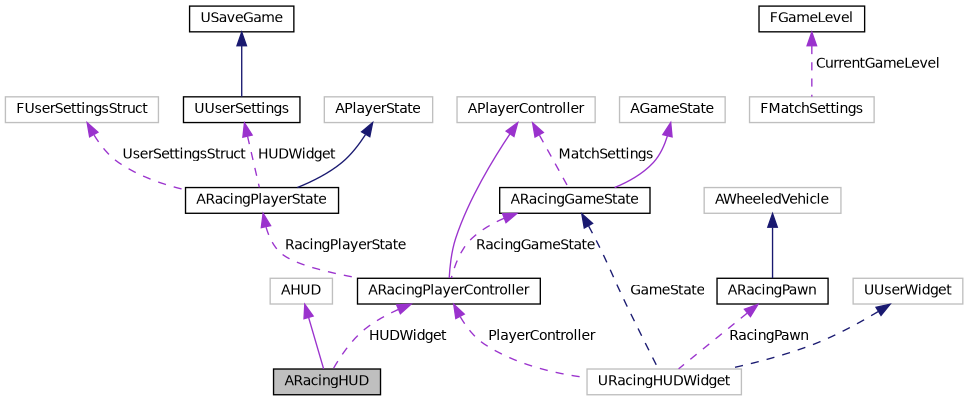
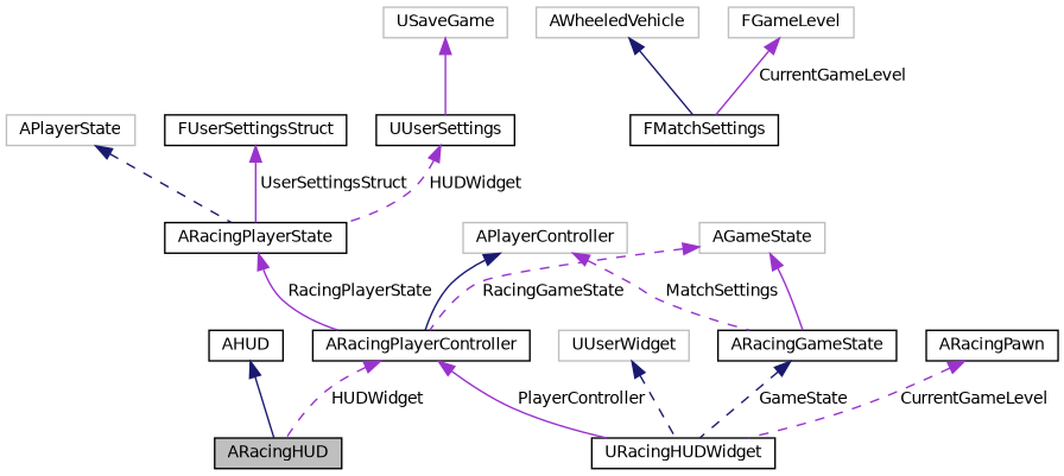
  digraph {
    fontname="DejaVu Sans"
    node [color=black fillcolor=white fontname="DejaVu Sans" fontsize=10 shape=record style=filled]
    edge [color=darkorchid3 dir=back fontname="DejaVu Sans" fontsize=10 labelfontname=Helvetica labelfontsize=10 style=dashed]
    n1 [fillcolor=grey75 fontcolor=black height=0.2 label=ARacingHUD width=0.4]
-   n2 [color=grey75 height=0.2 label=AHUD width=0.4]
-   n3 [color=grey75 height=0.2 label=URacingHUDWidget width=0.4]
+   n2 [height=0.2 label=AHUD width=0.4]
+   n3 [height=0.2 label=URacingHUDWidget width=0.4]
    n4 [color=grey75 height=0.2 label=UUserWidget width=0.4]
    n5 [height=0.2 label=ARacingPawn width=0.4]
    n6 [color=grey75 height=0.2 label=AWheeledVehicle width=0.4]
    n7 [height=0.2 label=ARacingGameState width=0.4]
    n8 [height=0.2 label=ARacingPlayerController width=0.4]
    n9 [color=grey75 height=0.2 label=AGameState width=0.4]
-   n10 [color=grey75 height=0.2 label=FMatchSettings width=0.4]
-   n11 [height=0.2 label=FGameLevel width=0.4]
+   n10 [height=0.2 label=FMatchSettings width=0.4]
+   n11 [color=grey75 height=0.2 label=FGameLevel width=0.4]
    n12 [color=grey75 height=0.2 label=APlayerController width=0.4]
    n13 [height=0.2 label=ARacingPlayerState width=0.4]
    n14 [color=grey75 height=0.2 label=APlayerState width=0.4]
-   n15 [color=grey75 height=0.2 label=FUserSettingsStruct width=0.4]
+   n15 [height=0.2 label=FUserSettingsStruct width=0.4]
    n16 [height=0.2 label=UUserSettings width=0.4]
-   n17 [height=0.2 label=USaveGame width=0.4]
-   n2 -> n1 [style=solid]
+   n17 [color=grey75 height=0.2 label=USaveGame width=0.4]
+   n2 -> n1 [color=midnightblue style=solid]
    n4 -> n3 [color=midnightblue]
-   n5 -> n3 [label=" RacingPawn"]
-   n6 -> n5 [color=midnightblue style=solid]
+   n5 -> n3 [label=" CurrentGameLevel"]
+   n6 -> n10 [color=midnightblue style=solid]
    n7 -> n3 [color=midnightblue label=" GameState"]
-   n7 -> n8 [label=" RacingGameState"]
+   n9 -> n8 [label=" RacingGameState"]
    n8 -> n1 [label=" HUDWidget"]
-   n8 -> n3 [label=" PlayerController"]
+   n8 -> n3 [label=" PlayerController" style=solid]
    n9 -> n7 [style=solid]
-   n11 -> n10 [label=" CurrentGameLevel"]
+   n11 -> n10 [label=" CurrentGameLevel" style=solid]
    n12 -> n7 [label=" MatchSettings"]
-   n12 -> n8 [style=solid]
-   n13 -> n8 [label=" RacingPlayerState"]
-   n14 -> n13 [color=midnightblue style=solid]
-   n15 -> n13 [label=" UserSettingsStruct"]
+   n12 -> n8 [color=midnightblue style=solid]
+   n13 -> n8 [label=" RacingPlayerState" style=solid]
+   n14 -> n13 [color=midnightblue]
+   n15 -> n13 [label=" UserSettingsStruct" style=solid]
    n16 -> n13 [label=" HUDWidget"]
-   n17 -> n16 [color=midnightblue style=solid]
+   n17 -> n16 [style=solid]
  }
